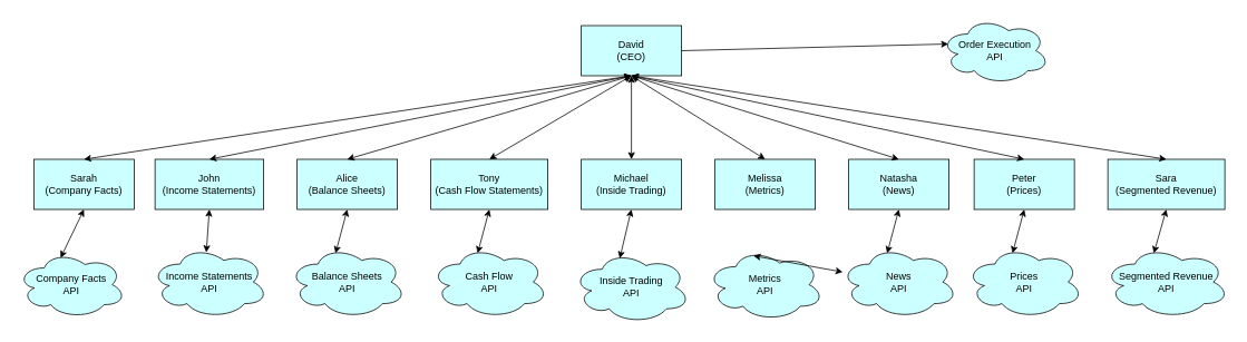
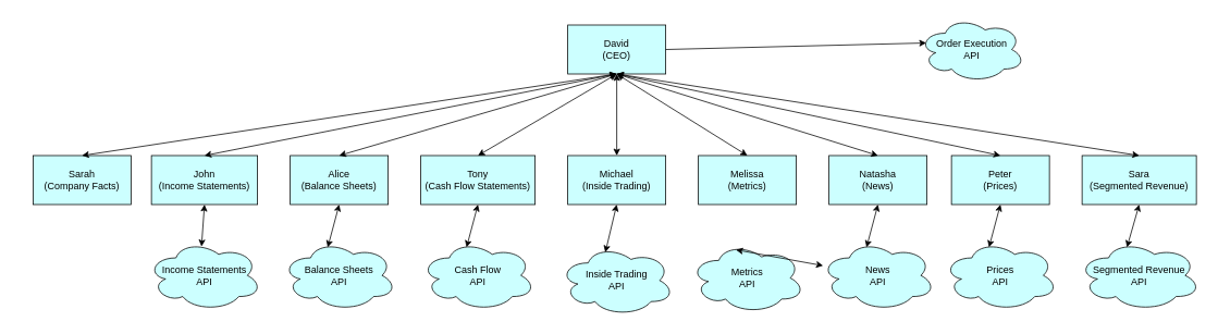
  <mxCell id="0" />
  <mxCell id="1" parent="0" />
  <mxCell id="2" value="David&lt;br&gt;(CEO)" style="rounded=0;whiteSpace=wrap;html=1;fillColor=light-dark(#CCFFFF,var(--ge-dark-color, #121212));" vertex="1" parent="1"><mxGeometry x="695" y="30" width="120" height="60" as="geometry" /></mxCell>
  <mxCell id="3" value="Sara&lt;br&gt;(Segmented Revenue)" style="rounded=0;whiteSpace=wrap;html=1;fillColor=light-dark(#CCFFFF,var(--ge-dark-color, #121212));" vertex="1" parent="1"><mxGeometry x="1325" y="190" width="140" height="60" as="geometry" /></mxCell>
  <mxCell id="4" value="Peter&lt;br&gt;(Prices)" style="rounded=0;whiteSpace=wrap;html=1;fillColor=light-dark(#CCFFFF,var(--ge-dark-color, #121212));" vertex="1" parent="1"><mxGeometry x="1165" y="190" width="120" height="60" as="geometry" /></mxCell>
  <mxCell id="5" value="Natasha&lt;br&gt;(News)" style="rounded=0;whiteSpace=wrap;html=1;fillColor=light-dark(#CCFFFF,var(--ge-dark-color, #121212));" vertex="1" parent="1"><mxGeometry x="1015" y="190" width="120" height="60" as="geometry" /></mxCell>
  <mxCell id="6" value="Melissa&lt;br&gt;(Metrics)" style="rounded=0;whiteSpace=wrap;html=1;fillColor=light-dark(#CCFFFF,var(--ge-dark-color, #121212));" vertex="1" parent="1"><mxGeometry x="855" y="190" width="120" height="60" as="geometry" /></mxCell>
  <mxCell id="7" value="Michael&lt;br&gt;(Inside Trading)" style="rounded=0;whiteSpace=wrap;html=1;fillColor=light-dark(#CCFFFF,var(--ge-dark-color, #121212));" vertex="1" parent="1"><mxGeometry x="695" y="190" width="120" height="60" as="geometry" /></mxCell>
  <mxCell id="8" value="Tony&lt;br&gt;(Cash Flow Statements)" style="rounded=0;whiteSpace=wrap;html=1;fillColor=light-dark(#CCFFFF,var(--ge-dark-color, #121212));" vertex="1" parent="1"><mxGeometry x="515" y="190" width="140" height="60" as="geometry" /></mxCell>
  <mxCell id="9" value="Sarah&lt;br&gt;(Company Facts)" style="rounded=0;whiteSpace=wrap;html=1;fillColor=light-dark(#CCFFFF,var(--ge-dark-color, #121212));" vertex="1" parent="1"><mxGeometry x="40" y="190" width="120" height="60" as="geometry" /></mxCell>
  <mxCell id="10" value="Alice&lt;br&gt;(Balance Sheets)" style="rounded=0;whiteSpace=wrap;html=1;fillColor=light-dark(#CCFFFF,var(--ge-dark-color, #121212));" vertex="1" parent="1"><mxGeometry x="355" y="190" width="120" height="60" as="geometry" /></mxCell>
  <mxCell id="11" value="John&lt;br&gt;(Income Statements)" style="rounded=0;whiteSpace=wrap;html=1;fillColor=light-dark(#CCFFFF,var(--ge-dark-color, #121212));" vertex="1" parent="1"><mxGeometry x="185" y="190" width="130" height="60" as="geometry" /></mxCell>
  <mxCell id="12" value="" style="endArrow=classic;startArrow=classic;html=1;rounded=0;entryX=0.5;entryY=1;entryDx=0;entryDy=0;exitX=0.5;exitY=0;exitDx=0;exitDy=0;fillColor=light-dark(#CCFFFF,var(--ge-dark-color, #121212));" edge="1" parent="1" source="9" target="2"><mxGeometry width="50" height="50" relative="1" as="geometry"><mxPoint x="665" y="300" as="sourcePoint" /><mxPoint x="715" y="250" as="targetPoint" /></mxGeometry></mxCell>
  <mxCell id="13" value="" style="endArrow=classic;startArrow=classic;html=1;rounded=0;entryX=0.5;entryY=1;entryDx=0;entryDy=0;exitX=0.5;exitY=0;exitDx=0;exitDy=0;fillColor=light-dark(#CCFFFF,var(--ge-dark-color, #121212));" edge="1" parent="1" source="11" target="2"><mxGeometry width="50" height="50" relative="1" as="geometry"><mxPoint x="665" y="300" as="sourcePoint" /><mxPoint x="715" y="250" as="targetPoint" /></mxGeometry></mxCell>
  <mxCell id="14" value="" style="endArrow=classic;startArrow=classic;html=1;rounded=0;entryX=0.5;entryY=1;entryDx=0;entryDy=0;exitX=0.5;exitY=0;exitDx=0;exitDy=0;fillColor=light-dark(#CCFFFF,var(--ge-dark-color, #121212));" edge="1" parent="1" source="10" target="2"><mxGeometry width="50" height="50" relative="1" as="geometry"><mxPoint x="665" y="300" as="sourcePoint" /><mxPoint x="715" y="250" as="targetPoint" /></mxGeometry></mxCell>
  <mxCell id="15" value="" style="endArrow=classic;startArrow=classic;html=1;rounded=0;entryX=0.5;entryY=1;entryDx=0;entryDy=0;exitX=0.5;exitY=0;exitDx=0;exitDy=0;fillColor=light-dark(#CCFFFF,var(--ge-dark-color, #121212));" edge="1" parent="1" source="8" target="2"><mxGeometry width="50" height="50" relative="1" as="geometry"><mxPoint x="665" y="300" as="sourcePoint" /><mxPoint x="715" y="250" as="targetPoint" /></mxGeometry></mxCell>
  <mxCell id="16" value="" style="endArrow=classic;startArrow=classic;html=1;rounded=0;entryX=0.5;entryY=1;entryDx=0;entryDy=0;exitX=0.5;exitY=0;exitDx=0;exitDy=0;fillColor=light-dark(#CCFFFF,var(--ge-dark-color, #121212));" edge="1" parent="1" source="7" target="2"><mxGeometry width="50" height="50" relative="1" as="geometry"><mxPoint x="665" y="300" as="sourcePoint" /><mxPoint x="715" y="250" as="targetPoint" /></mxGeometry></mxCell>
  <mxCell id="17" value="" style="endArrow=classic;startArrow=classic;html=1;rounded=0;entryX=0.5;entryY=1;entryDx=0;entryDy=0;exitX=0.5;exitY=0;exitDx=0;exitDy=0;fillColor=light-dark(#CCFFFF,var(--ge-dark-color, #121212));" edge="1" parent="1" source="6" target="2"><mxGeometry width="50" height="50" relative="1" as="geometry"><mxPoint x="665" y="300" as="sourcePoint" /><mxPoint x="715" y="250" as="targetPoint" /></mxGeometry></mxCell>
  <mxCell id="18" value="" style="endArrow=classic;startArrow=classic;html=1;rounded=0;exitX=0.5;exitY=0;exitDx=0;exitDy=0;fillColor=light-dark(#CCFFFF,var(--ge-dark-color, #121212));" edge="1" parent="1" source="5"><mxGeometry width="50" height="50" relative="1" as="geometry"><mxPoint x="665" y="300" as="sourcePoint" /><mxPoint x="755" y="90" as="targetPoint" /></mxGeometry></mxCell>
  <mxCell id="19" value="" style="endArrow=classic;startArrow=classic;html=1;rounded=0;entryX=0.5;entryY=1;entryDx=0;entryDy=0;exitX=0.5;exitY=0;exitDx=0;exitDy=0;fillColor=light-dark(#CCFFFF,var(--ge-dark-color, #121212));" edge="1" parent="1" source="4" target="2"><mxGeometry width="50" height="50" relative="1" as="geometry"><mxPoint x="665" y="300" as="sourcePoint" /><mxPoint x="715" y="250" as="targetPoint" /></mxGeometry></mxCell>
  <mxCell id="20" value="" style="endArrow=classic;startArrow=classic;html=1;rounded=0;entryX=0.5;entryY=1;entryDx=0;entryDy=0;exitX=0.5;exitY=0;exitDx=0;exitDy=0;fillColor=light-dark(#CCFFFF,var(--ge-dark-color, #121212));" edge="1" parent="1" source="3" target="2"><mxGeometry width="50" height="50" relative="1" as="geometry"><mxPoint x="665" y="300" as="sourcePoint" /><mxPoint x="715" y="250" as="targetPoint" /></mxGeometry></mxCell>
- <mxCell id="21" value="Company Facts&lt;br&gt;API" style="ellipse;shape=cloud;whiteSpace=wrap;html=1;fillColor=light-dark(#CCFFFF,var(--ge-dark-color, #121212));" vertex="1" parent="1"><mxGeometry x="20" y="300" width="130" height="80" as="geometry" /></mxCell>
  <mxCell id="22" value="Income Statements&lt;br&gt;API" style="ellipse;shape=cloud;whiteSpace=wrap;html=1;fillColor=light-dark(#CCFFFF,var(--ge-dark-color, #121212));" vertex="1" parent="1"><mxGeometry x="180" y="293.85" width="140" height="86.15" as="geometry" /></mxCell>
  <mxCell id="23" value="Balance Sheets&lt;br&gt;API" style="ellipse;shape=cloud;whiteSpace=wrap;html=1;fillColor=light-dark(#CCFFFF,var(--ge-dark-color, #121212));" vertex="1" parent="1"><mxGeometry x="345" y="293.85" width="140" height="86.15" as="geometry" /></mxCell>
  <mxCell id="24" value="Cash Flow&lt;br&gt;API" style="ellipse;shape=cloud;whiteSpace=wrap;html=1;fillColor=light-dark(#CCFFFF,var(--ge-dark-color, #121212));" vertex="1" parent="1"><mxGeometry x="515" y="293.85" width="140" height="86.15" as="geometry" /></mxCell>
  <mxCell id="25" value="Inside Trading&lt;br&gt;API" style="ellipse;shape=cloud;whiteSpace=wrap;html=1;fillColor=light-dark(#CCFFFF,var(--ge-dark-color, #121212));" vertex="1" parent="1"><mxGeometry x="685" y="300" width="140" height="86.15" as="geometry" /></mxCell>
  <mxCell id="26" value="Metrics&lt;br&gt;API" style="ellipse;shape=cloud;whiteSpace=wrap;html=1;fillColor=light-dark(#CCFFFF,var(--ge-dark-color, #121212));" vertex="1" parent="1"><mxGeometry x="845" y="296.93" width="140" height="86.15" as="geometry" /></mxCell>
  <mxCell id="27" value="News&lt;br&gt;API" style="ellipse;shape=cloud;whiteSpace=wrap;html=1;fillColor=light-dark(#CCFFFF,var(--ge-dark-color, #121212));" vertex="1" parent="1"><mxGeometry x="1005" y="293.85" width="140" height="86.15" as="geometry" /></mxCell>
  <mxCell id="28" value="Prices&lt;br&gt;API" style="ellipse;shape=cloud;whiteSpace=wrap;html=1;fillColor=light-dark(#CCFFFF,var(--ge-dark-color, #121212));" vertex="1" parent="1"><mxGeometry x="1155" y="293.85" width="140" height="86.15" as="geometry" /></mxCell>
  <mxCell id="29" value="Segmented Revenue&lt;br&gt;API" style="ellipse;shape=cloud;whiteSpace=wrap;html=1;fillColor=light-dark(#CCFFFF,var(--ge-dark-color, #121212));" vertex="1" parent="1"><mxGeometry x="1320" y="293.85" width="150" height="86.15" as="geometry" /></mxCell>
  <mxCell id="30" value="" style="endArrow=classic;startArrow=classic;html=1;rounded=0;entryX=0.5;entryY=1;entryDx=0;entryDy=0;exitX=0.4;exitY=0.1;exitDx=0;exitDy=0;exitPerimeter=0;fillColor=light-dark(#CCFFFF,var(--ge-dark-color, #121212));" edge="1" parent="1" source="23" target="10"><mxGeometry width="50" height="50" relative="1" as="geometry"><mxPoint x="725" y="330" as="sourcePoint" /><mxPoint x="775" y="280" as="targetPoint" /></mxGeometry></mxCell>
  <mxCell id="31" value="" style="endArrow=classic;startArrow=classic;html=1;rounded=0;entryX=0.5;entryY=1;entryDx=0;entryDy=0;exitX=0.474;exitY=0.088;exitDx=0;exitDy=0;exitPerimeter=0;fillColor=light-dark(#CCFFFF,var(--ge-dark-color, #121212));" edge="1" parent="1" source="22" target="11"><mxGeometry width="50" height="50" relative="1" as="geometry"><mxPoint x="685" y="330" as="sourcePoint" /><mxPoint x="735" y="280" as="targetPoint" /></mxGeometry></mxCell>
- <mxCell id="32" value="" style="endArrow=classic;startArrow=classic;html=1;rounded=0;entryX=0.5;entryY=1;entryDx=0;entryDy=0;exitX=0.4;exitY=0.1;exitDx=0;exitDy=0;exitPerimeter=0;fillColor=light-dark(#CCFFFF,var(--ge-dark-color, #121212));" edge="1" parent="1" source="21" target="9"><mxGeometry width="50" height="50" relative="1" as="geometry"><mxPoint x="685" y="330" as="sourcePoint" /><mxPoint x="735" y="280" as="targetPoint" /></mxGeometry></mxCell>
  <mxCell id="33" value="" style="endArrow=classic;startArrow=classic;html=1;rounded=0;entryX=0.5;entryY=1;entryDx=0;entryDy=0;exitX=0.4;exitY=0.1;exitDx=0;exitDy=0;exitPerimeter=0;fillColor=light-dark(#CCFFFF,var(--ge-dark-color, #121212));" edge="1" parent="1" source="24" target="8"><mxGeometry width="50" height="50" relative="1" as="geometry"><mxPoint x="685" y="330" as="sourcePoint" /><mxPoint x="735" y="280" as="targetPoint" /></mxGeometry></mxCell>
  <mxCell id="34" value="" style="endArrow=classic;startArrow=classic;html=1;rounded=0;entryX=0.5;entryY=1;entryDx=0;entryDy=0;exitX=0.4;exitY=0.1;exitDx=0;exitDy=0;exitPerimeter=0;fillColor=light-dark(#CCFFFF,var(--ge-dark-color, #121212));" edge="1" parent="1" source="25" target="7"><mxGeometry width="50" height="50" relative="1" as="geometry"><mxPoint x="685" y="330" as="sourcePoint" /><mxPoint x="735" y="280" as="targetPoint" /></mxGeometry></mxCell>
  <mxCell id="35" value="" style="endArrow=classic;startArrow=classic;html=1;rounded=0;exitX=0.4;exitY=0.1;exitDx=0;exitDy=0;exitPerimeter=0;fillColor=light-dark(#CCFFFF,var(--ge-dark-color, #121212));" edge="1" parent="1" source="26" target="27"><mxGeometry width="50" height="50" relative="1" as="geometry"><mxPoint x="685" y="330" as="sourcePoint" /><mxPoint x="735" y="280" as="targetPoint" /></mxGeometry></mxCell>
  <mxCell id="36" value="" style="endArrow=classic;startArrow=classic;html=1;rounded=0;entryX=0.5;entryY=1;entryDx=0;entryDy=0;exitX=0.4;exitY=0.1;exitDx=0;exitDy=0;exitPerimeter=0;fillColor=light-dark(#CCFFFF,var(--ge-dark-color, #121212));" edge="1" parent="1" source="27" target="5"><mxGeometry width="50" height="50" relative="1" as="geometry"><mxPoint x="685" y="330" as="sourcePoint" /><mxPoint x="735" y="280" as="targetPoint" /></mxGeometry></mxCell>
  <mxCell id="37" value="" style="endArrow=classic;startArrow=classic;html=1;rounded=0;entryX=0.5;entryY=1;entryDx=0;entryDy=0;exitX=0.4;exitY=0.1;exitDx=0;exitDy=0;exitPerimeter=0;fillColor=light-dark(#CCFFFF,var(--ge-dark-color, #121212));" edge="1" parent="1" source="28" target="4"><mxGeometry width="50" height="50" relative="1" as="geometry"><mxPoint x="1105" y="330" as="sourcePoint" /><mxPoint x="1155" y="280" as="targetPoint" /></mxGeometry></mxCell>
  <mxCell id="38" value="" style="endArrow=classic;startArrow=classic;html=1;rounded=0;entryX=0.5;entryY=1;entryDx=0;entryDy=0;exitX=0.4;exitY=0.1;exitDx=0;exitDy=0;exitPerimeter=0;fillColor=light-dark(#CCFFFF,var(--ge-dark-color, #121212));" edge="1" parent="1" source="29" target="3"><mxGeometry width="50" height="50" relative="1" as="geometry"><mxPoint x="1105" y="330" as="sourcePoint" /><mxPoint x="1155" y="280" as="targetPoint" /></mxGeometry></mxCell>
  <mxCell id="39" value="Order Execution&lt;br&gt;API" style="ellipse;shape=cloud;whiteSpace=wrap;html=1;fillColor=light-dark(#CCFFFF,var(--ge-dark-color, #121212));" vertex="1" parent="1"><mxGeometry x="1125" y="20" width="130" height="80" as="geometry" /></mxCell>
  <mxCell id="40" value="" style="endArrow=classic;html=1;rounded=0;entryX=0.07;entryY=0.4;entryDx=0;entryDy=0;entryPerimeter=0;exitX=1;exitY=0.5;exitDx=0;exitDy=0;fillColor=light-dark(#CCFFFF,var(--ge-dark-color, #121212));" edge="1" parent="1" source="2" target="39"><mxGeometry width="50" height="50" relative="1" as="geometry"><mxPoint x="765" y="390" as="sourcePoint" /><mxPoint x="815" y="340" as="targetPoint" /></mxGeometry></mxCell>
